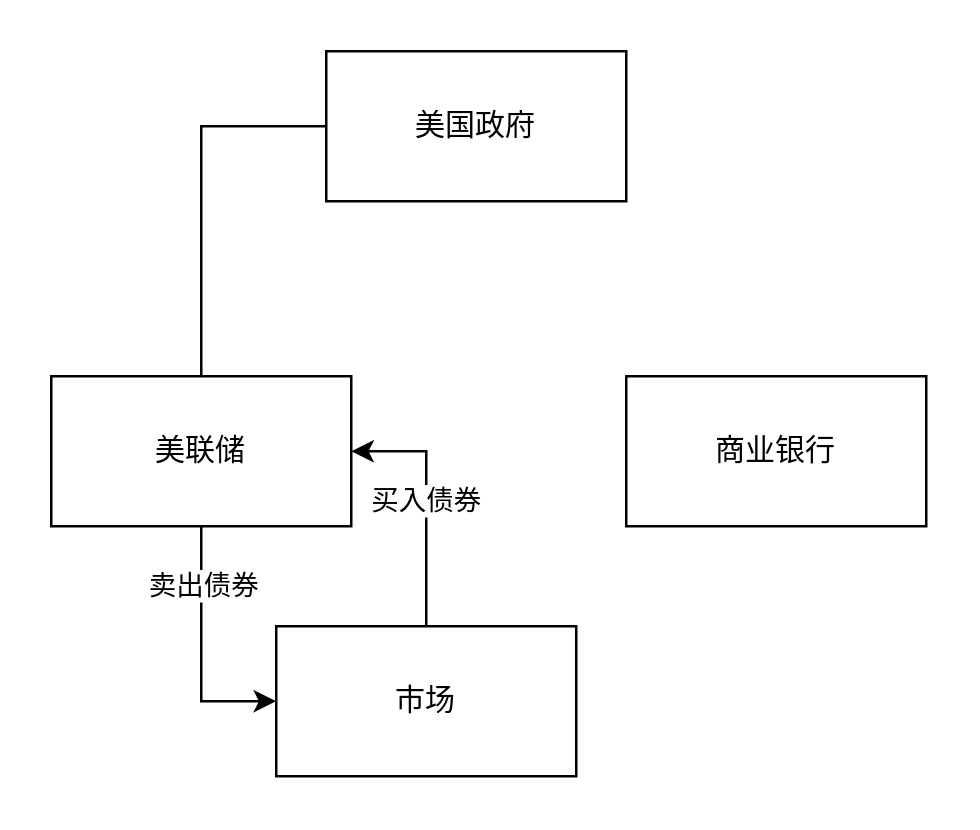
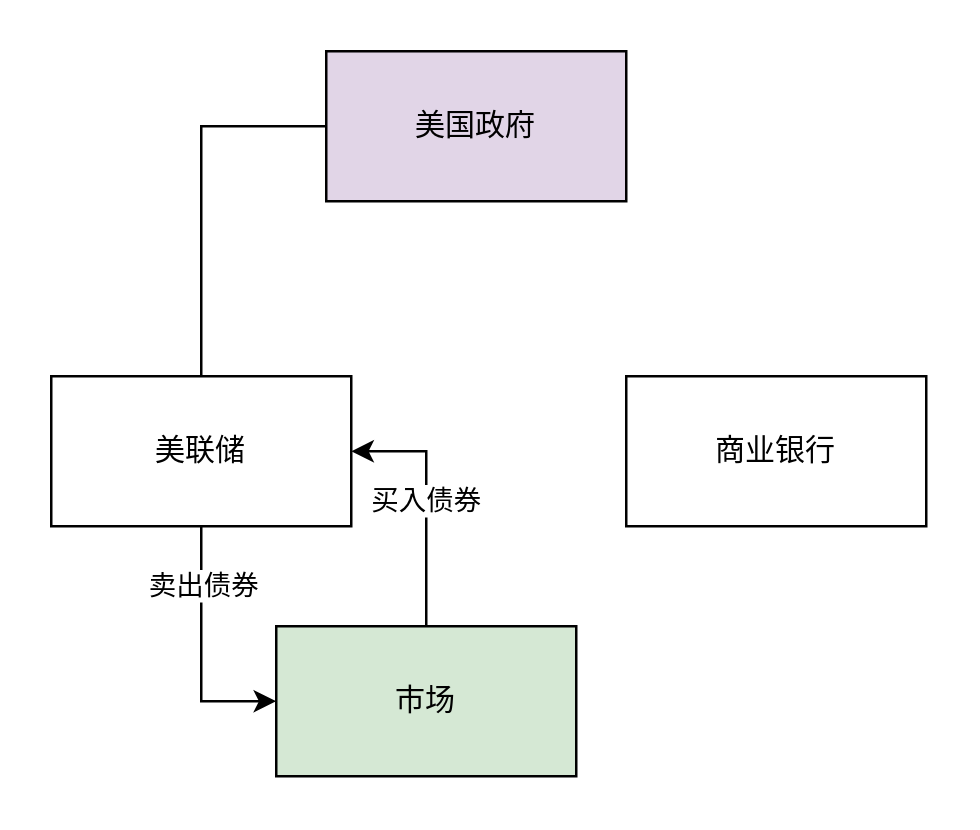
  <mxCell id="0" />
  <mxCell id="1" parent="0" />
  <mxCell id="2" style="edgeStyle=orthogonalEdgeStyle;rounded=0;orthogonalLoop=1;jettySize=auto;html=1;entryX=0;entryY=0.5;entryDx=0;entryDy=0;" edge="1" parent="1" source="4" target="7"><mxGeometry relative="1" as="geometry" /></mxCell>
  <mxCell id="3" value="卖出债券" style="edgeLabel;html=1;align=center;verticalAlign=middle;resizable=0;points=[];" vertex="1" connectable="0" parent="2"><mxGeometry x="-0.54" relative="1" as="geometry"><mxPoint as="offset" /></mxGeometry></mxCell>
  <mxCell id="4" value="美联储" style="rounded=0;whiteSpace=wrap;html=1;" vertex="1" parent="1"><mxGeometry x="20" y="150" width="120" height="60" as="geometry" /></mxCell>
  <mxCell id="5" value="商业银行" style="rounded=0;whiteSpace=wrap;html=1;" vertex="1" parent="1"><mxGeometry x="250" y="150" width="120" height="60" as="geometry" /></mxCell>
  <mxCell id="6" value="买入债券" style="edgeStyle=orthogonalEdgeStyle;rounded=0;orthogonalLoop=1;jettySize=auto;html=1;entryX=1;entryY=0.5;entryDx=0;entryDy=0;" edge="1" parent="1" source="7" target="4"><mxGeometry relative="1" as="geometry" /></mxCell>
- <mxCell id="7" value="市场" style="rounded=0;whiteSpace=wrap;html=1;" vertex="1" parent="1"><mxGeometry x="110" y="250" width="120" height="60" as="geometry" /></mxCell>
+ <mxCell id="7" value="市场" style="rounded=0;whiteSpace=wrap;html=1;fillColor=#d5e8d4;" vertex="1" parent="1"><mxGeometry x="110" y="250" width="120" height="60" as="geometry" /></mxCell>
  <mxCell id="8" style="edgeStyle=orthogonalEdgeStyle;rounded=0;orthogonalLoop=1;jettySize=auto;html=1;endArrow=none;" edge="1" parent="1" source="9" target="4"><mxGeometry relative="1" as="geometry"><Array as="points"><mxPoint x="80" y="50" /></Array></mxGeometry></mxCell>
- <mxCell id="9" value="美国政府" style="rounded=0;whiteSpace=wrap;html=1;" vertex="1" parent="1"><mxGeometry x="130" y="20" width="120" height="60" as="geometry" /></mxCell>
+ <mxCell id="9" value="美国政府" style="rounded=0;whiteSpace=wrap;html=1;fillColor=#e1d5e7;" vertex="1" parent="1"><mxGeometry x="130" y="20" width="120" height="60" as="geometry" /></mxCell>
